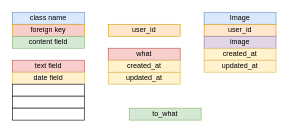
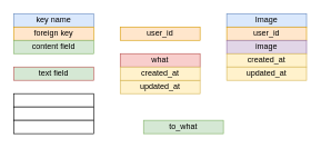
  <mxCell id="0" />
  <mxCell id="1" parent="0" />
- <mxCell id="2" value="class name" style="rounded=0;whiteSpace=wrap;html=1;fillColor=#dae8fc;strokeColor=#6c8ebf;" vertex="1" parent="1"><mxGeometry x="20" y="20" width="120" height="20" as="geometry" /></mxCell>
- <mxCell id="3" value="foreign key" style="rounded=0;whiteSpace=wrap;html=1;fillColor=#f8cecc;strokeColor=#d79b00;" vertex="1" parent="1"><mxGeometry x="20" y="40" width="120" height="20" as="geometry" /></mxCell>
+ <mxCell id="2" value="key name" style="rounded=0;whiteSpace=wrap;html=1;fillColor=#dae8fc;strokeColor=#6c8ebf;" vertex="1" parent="1"><mxGeometry x="20" y="20" width="120" height="20" as="geometry" /></mxCell>
+ <mxCell id="3" value="foreign key" style="rounded=0;whiteSpace=wrap;html=1;fillColor=#ffe6cc;strokeColor=#d79b00;" vertex="1" parent="1"><mxGeometry x="20" y="40" width="120" height="20" as="geometry" /></mxCell>
  <mxCell id="4" value="content field" style="rounded=0;whiteSpace=wrap;html=1;fillColor=#d5e8d4;strokeColor=#82b366;" vertex="1" parent="1"><mxGeometry x="20" y="60" width="120" height="20" as="geometry" /></mxCell>
- <mxCell id="5" value="text field" style="rounded=0;whiteSpace=wrap;html=1;fillColor=#f8cecc;strokeColor=#b85450;" vertex="1" parent="1"><mxGeometry x="20" y="100" width="120" height="20" as="geometry" /></mxCell>
- <mxCell id="6" value="date field" style="rounded=0;whiteSpace=wrap;html=1;fillColor=#fff2cc;strokeColor=#d6b656;" vertex="1" parent="1"><mxGeometry x="20" y="120" width="120" height="20" as="geometry" /></mxCell>
+ <mxCell id="5" value="text field" style="rounded=0;whiteSpace=wrap;html=1;fillColor=#d5e8d4;strokeColor=#b85450;" vertex="1" parent="1"><mxGeometry x="20" y="100" width="120" height="20" as="geometry" /></mxCell>
  <mxCell id="7" value="" style="rounded=0;whiteSpace=wrap;html=1;" vertex="1" parent="1"><mxGeometry x="20" y="140" width="120" height="20" as="geometry" /></mxCell>
  <mxCell id="8" value="" style="rounded=0;whiteSpace=wrap;html=1;" vertex="1" parent="1"><mxGeometry x="20" y="160" width="120" height="20" as="geometry" /></mxCell>
  <mxCell id="9" value="" style="rounded=0;whiteSpace=wrap;html=1;" vertex="1" parent="1"><mxGeometry x="20" y="180" width="120" height="20" as="geometry" /></mxCell>
  <mxCell id="10" value="user_id" style="rounded=0;whiteSpace=wrap;html=1;fillColor=#ffe6cc;strokeColor=#d79b00;" vertex="1" parent="1"><mxGeometry x="180" y="40" width="120" height="20" as="geometry" /></mxCell>
  <mxCell id="11" value="to_what" style="rounded=0;whiteSpace=wrap;html=1;fillColor=#d5e8d4;strokeColor=#82b366;" vertex="1" parent="1"><mxGeometry x="215" y="180" width="120" height="20" as="geometry" /></mxCell>
  <mxCell id="12" value="what" style="rounded=0;whiteSpace=wrap;html=1;fillColor=#f8cecc;strokeColor=#b85450;" vertex="1" parent="1"><mxGeometry x="180" y="80" width="120" height="20" as="geometry" /></mxCell>
  <mxCell id="13" value="updated_at" style="rounded=0;whiteSpace=wrap;html=1;fillColor=#fff2cc;strokeColor=#d6b656;" vertex="1" parent="1"><mxGeometry x="180" y="120" width="120" height="20" as="geometry" /></mxCell>
  <mxCell id="14" value="created_at" style="rounded=0;whiteSpace=wrap;html=1;fillColor=#fff2cc;strokeColor=#d6b656;" vertex="1" parent="1"><mxGeometry x="180" y="100" width="120" height="20" as="geometry" /></mxCell>
  <mxCell id="15" value="Image" style="rounded=0;whiteSpace=wrap;html=1;fillColor=#dae8fc;strokeColor=#6c8ebf;" vertex="1" parent="1"><mxGeometry x="340" y="20" width="120" height="20" as="geometry" /></mxCell>
  <mxCell id="16" value="user_id" style="rounded=0;whiteSpace=wrap;html=1;fillColor=#ffe6cc;strokeColor=#d79b00;" vertex="1" parent="1"><mxGeometry x="340" y="40" width="120" height="20" as="geometry" /></mxCell>
  <mxCell id="17" value="image" style="rounded=0;whiteSpace=wrap;html=1;fillColor=#e1d5e7;strokeColor=#9673a6;" vertex="1" parent="1"><mxGeometry x="340" y="60" width="120" height="20" as="geometry" /></mxCell>
  <mxCell id="18" value="created_at" style="rounded=0;whiteSpace=wrap;html=1;fillColor=#fff2cc;strokeColor=#d6b656;" vertex="1" parent="1"><mxGeometry x="340" y="80" width="120" height="20" as="geometry" /></mxCell>
  <mxCell id="19" value="updated_at" style="rounded=0;whiteSpace=wrap;html=1;fillColor=#fff2cc;strokeColor=#d6b656;" vertex="1" parent="1"><mxGeometry x="340" y="100" width="120" height="20" as="geometry" /></mxCell>
